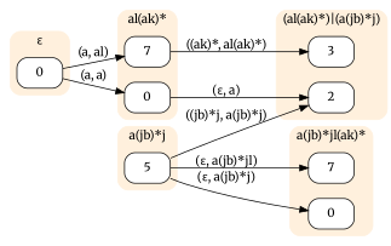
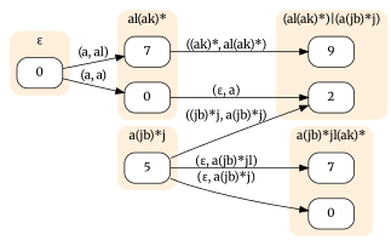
  digraph {
    fontname=Merriweather
    rankdir=LR
    node [fillcolor="#FFFFFF" fontname=Merriweather shape=box style="rounded,filled"]
    edge [fontname=Merriweather]
    n1 [label=0]
    n2 [label=7]
    n3 [label=0]
-   n4 [label=3]
+   n4 [label=9]
    n5 [label=2]
    n6 [label=5]
    n7 [label=7]
    n8 [label=0]
    subgraph cluster_1 {
      color="#FFF0DD"
      label="ε"
      style="rounded,filled"
      n1
    }
    subgraph cluster_2 {
      color="#FFF0DD"
      label="al(ak)*"
      style="rounded,filled"
      n2
      n3
    }
    subgraph cluster_3 {
      color="#FFF0DD"
      label="(al(ak)*)|(a(jb)*j)"
      style="rounded,filled"
      n4
      n5
    }
    subgraph cluster_4 {
      color="#FFF0DD"
      label="a(jb)*j"
      style="rounded,filled"
      n6
    }
    subgraph cluster_5 {
      color="#FFF0DD"
      label="a(jb)*jl(ak)*"
      style="rounded,filled"
      n7
      n8
    }
    n1 -> n2 [label="(a, al)"]
    n1 -> n3 [label="(a, a)"]
    n2 -> n4 [label="((ak)*, al(ak)*)"]
    n3 -> n5 [label="(ε, a)"]
    n6 -> n5 [label="((jb)*j, a(jb)*j)"]
    n6 -> n7 [label="(ε, a(jb)*jl)"]
    n6 -> n8 [label="(ε, a(jb)*j)"]
  }
